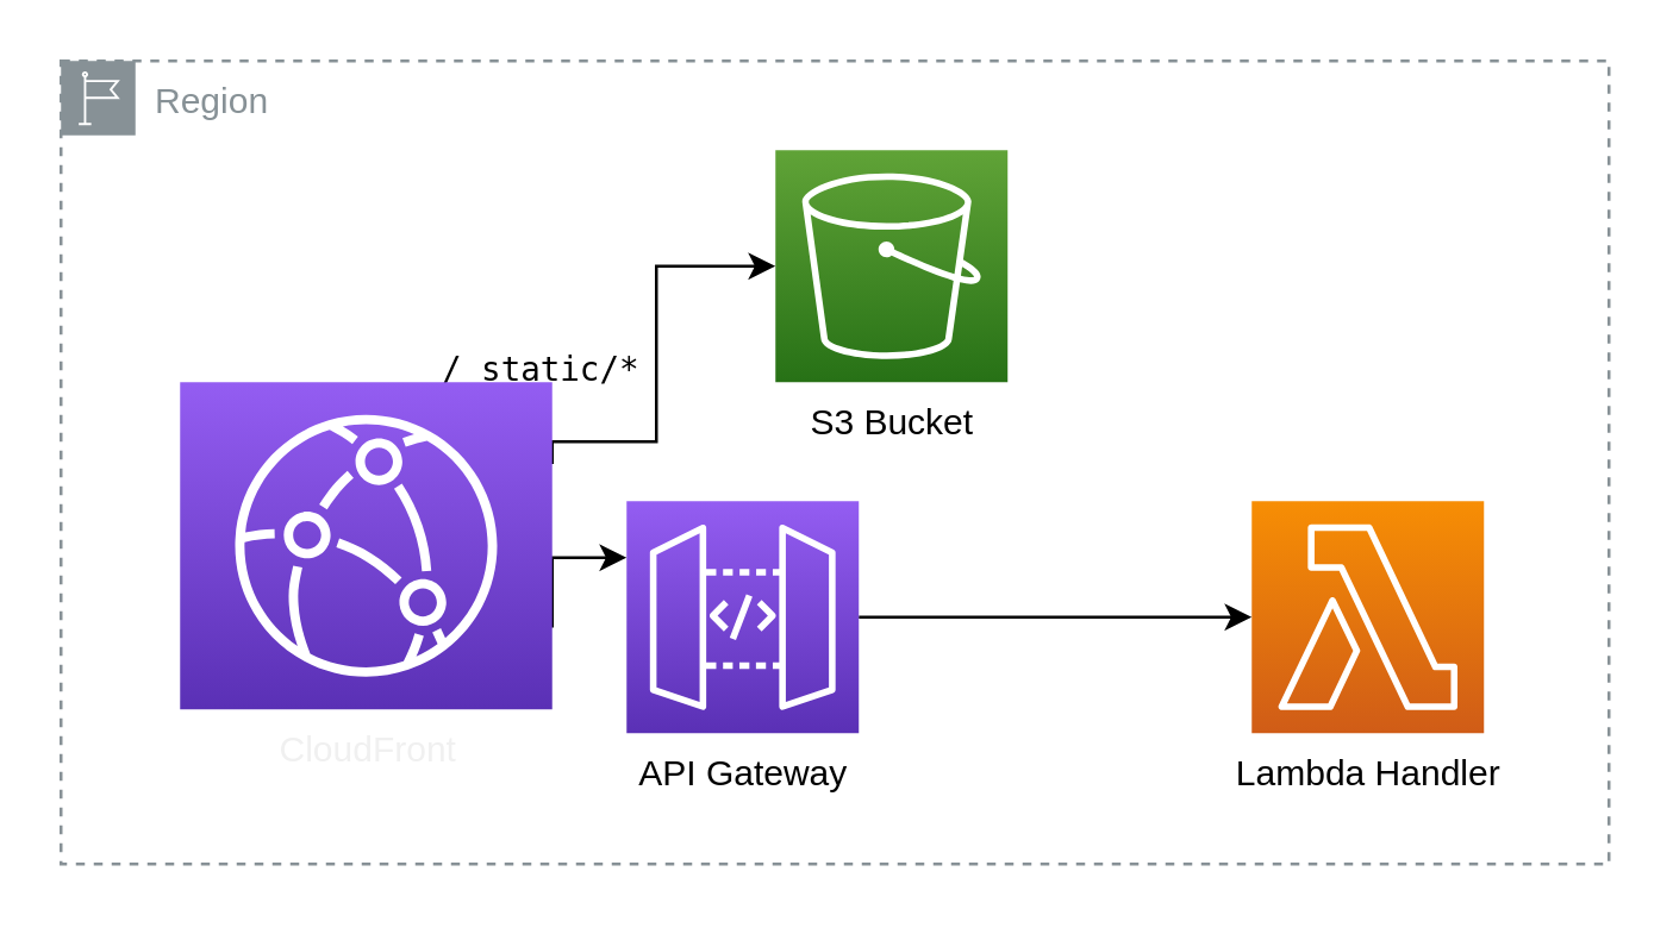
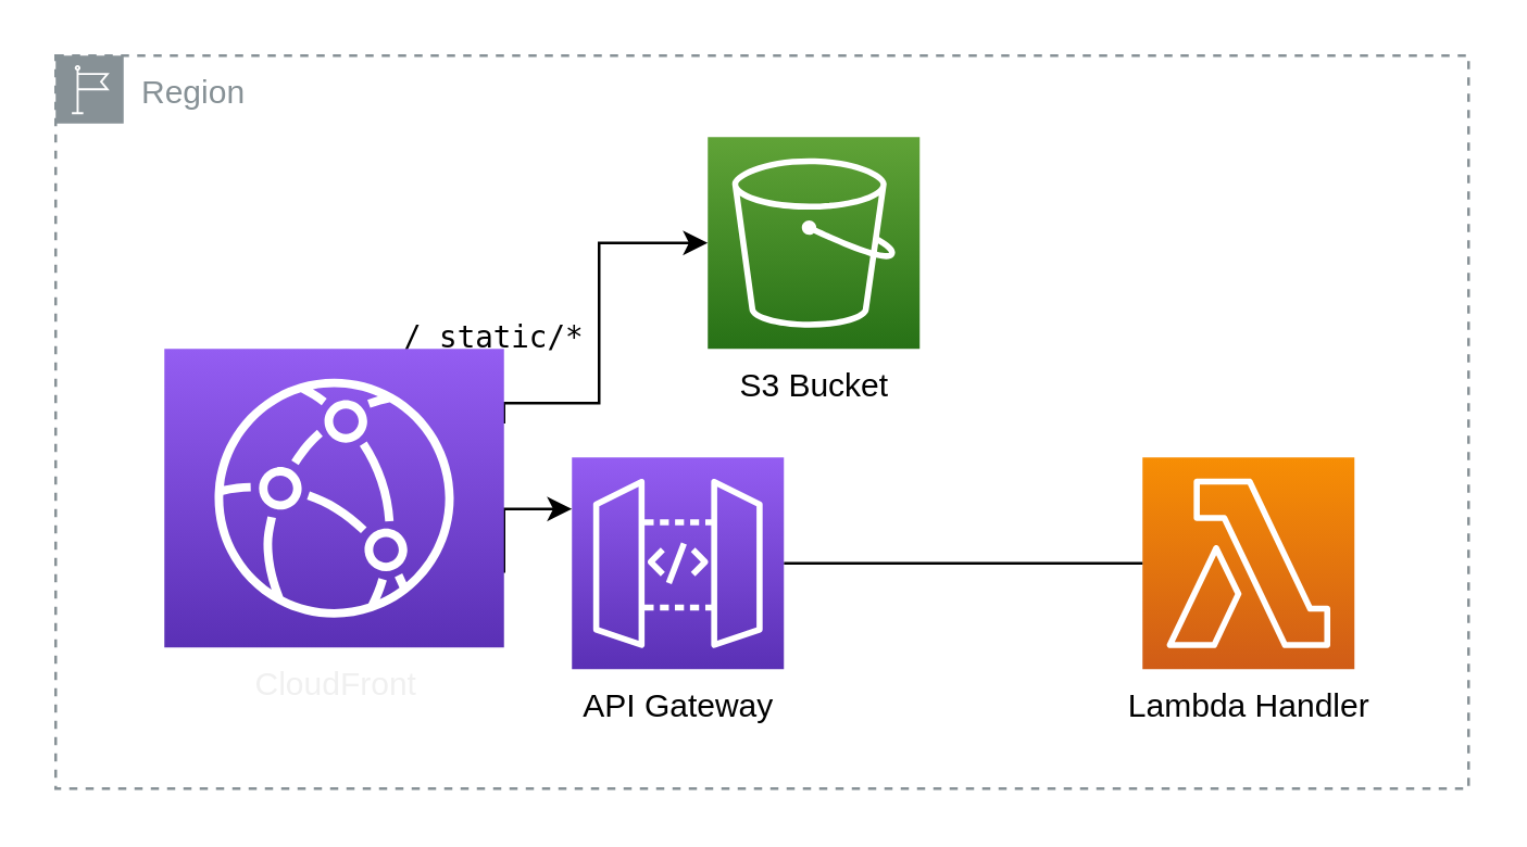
  <mxCell id="0" />
  <mxCell id="1" parent="0" />
  <mxCell id="2" value="Region" style="outlineConnect=0;gradientColor=none;html=1;whiteSpace=wrap;fontSize=12;fontStyle=0;shape=mxgraph.aws4.group;grIcon=mxgraph.aws4.group_region;strokeColor=#879196;fillColor=none;verticalAlign=top;align=left;spacingLeft=30;fontColor=#879196;dashed=1;" parent="1" vertex="1"><mxGeometry x="20" y="20" width="520" height="270" as="geometry" /></mxCell>
  <mxCell id="3" value="S3 Bucket" style="points=[[0,0,0],[0.25,0,0],[0.5,0,0],[0.75,0,0],[1,0,0],[0,1,0],[0.25,1,0],[0.5,1,0],[0.75,1,0],[1,1,0],[0,0.25,0],[0,0.5,0],[0,0.75,0],[1,0.25,0],[1,0.5,0],[1,0.75,0]];outlineConnect=0;gradientColor=#60A337;gradientDirection=north;fillColor=#277116;strokeColor=#ffffff;dashed=0;verticalLabelPosition=bottom;verticalAlign=top;align=center;html=1;fontSize=12;fontStyle=0;aspect=fixed;shape=mxgraph.aws4.resourceIcon;resIcon=mxgraph.aws4.s3;" parent="1" vertex="1"><mxGeometry x="260" y="50" width="78" height="78" as="geometry" /></mxCell>
  <mxCell id="4" style="edgeStyle=orthogonalEdgeStyle;rounded=0;orthogonalLoop=1;jettySize=auto;html=1;entryX=0;entryY=0.5;entryDx=0;entryDy=0;entryPerimeter=0;exitX=1;exitY=0.25;exitDx=0;exitDy=0;exitPerimeter=0;" parent="1" source="8" target="3" edge="1"><mxGeometry relative="1" as="geometry"><Array as="points"><mxPoint x="220" y="148" /><mxPoint x="220" y="89" /></Array></mxGeometry></mxCell>
  <mxCell id="5" value="&lt;span style=&quot;font-family: &amp;quot;menlo&amp;quot; , monospace ; text-align: left&quot;&gt;/_static/*&lt;/span&gt;" style="edgeLabel;html=1;align=center;verticalAlign=middle;resizable=0;points=[];" parent="4" vertex="1" connectable="0"><mxGeometry x="0.143" y="1" relative="1" as="geometry"><mxPoint x="-39" y="14" as="offset" /></mxGeometry></mxCell>
  <mxCell id="6" style="edgeStyle=orthogonalEdgeStyle;rounded=0;orthogonalLoop=1;jettySize=auto;html=1;exitX=1;exitY=0.75;exitDx=0;exitDy=0;exitPerimeter=0;fontColor=#f0f0f0;" parent="1" source="8" target="11" edge="1"><mxGeometry relative="1" as="geometry"><Array as="points"><mxPoint x="220" y="187" /><mxPoint x="220" y="207" /></Array></mxGeometry></mxCell>
  <mxCell id="7" value="/*" style="edgeLabel;html=1;align=center;verticalAlign=middle;resizable=0;points=[];fontColor=#f0f0f0;" parent="6" vertex="1" connectable="0"><mxGeometry x="-0.439" y="-1" relative="1" as="geometry"><mxPoint x="-28" y="-9" as="offset" /></mxGeometry></mxCell>
  <mxCell id="8" value="CloudFront" style="points=[[0,0,0],[0.25,0,0],[0.5,0,0],[0.75,0,0],[1,0,0],[0,1,0],[0.25,1,0],[0.5,1,0],[0.75,1,0],[1,1,0],[0,0.25,0],[0,0.5,0],[0,0.75,0],[1,0.25,0],[1,0.5,0],[1,0.75,0]];outlineConnect=0;gradientColor=#945DF2;gradientDirection=north;fillColor=#5A30B5;strokeColor=#ffffff;dashed=0;verticalLabelPosition=bottom;verticalAlign=top;align=center;html=1;fontSize=12;fontStyle=0;aspect=fixed;shape=mxgraph.aws4.resourceIcon;resIcon=mxgraph.aws4.cloudfront;fontColor=#F0F0F0;" parent="1" vertex="1"><mxGeometry x="60" y="128" width="125" height="110" as="geometry" /></mxCell>
  <mxCell id="9" value="Lambda Handler" style="points=[[0,0,0],[0.25,0,0],[0.5,0,0],[0.75,0,0],[1,0,0],[0,1,0],[0.25,1,0],[0.5,1,0],[0.75,1,0],[1,1,0],[0,0.25,0],[0,0.5,0],[0,0.75,0],[1,0.25,0],[1,0.5,0],[1,0.75,0]];outlineConnect=0;gradientColor=#F78E04;gradientDirection=north;fillColor=#D05C17;strokeColor=#ffffff;dashed=0;verticalLabelPosition=bottom;verticalAlign=top;align=center;html=1;fontSize=12;fontStyle=0;aspect=fixed;shape=mxgraph.aws4.resourceIcon;resIcon=mxgraph.aws4.lambda;" parent="1" vertex="1"><mxGeometry x="420" y="168" width="78" height="78" as="geometry" /></mxCell>
- <mxCell id="10" style="edgeStyle=orthogonalEdgeStyle;rounded=0;orthogonalLoop=1;jettySize=auto;html=1;fontColor=#f0f0f0;" parent="1" source="11" target="9" edge="1"><mxGeometry relative="1" as="geometry" /></mxCell>
+ <mxCell id="10" style="edgeStyle=orthogonalEdgeStyle;rounded=0;orthogonalLoop=1;jettySize=auto;html=1;fontColor=#f0f0f0;endArrow=none;" parent="1" source="11" target="9" edge="1"><mxGeometry relative="1" as="geometry" /></mxCell>
  <mxCell id="11" value="API Gateway" style="points=[[0,0,0],[0.25,0,0],[0.5,0,0],[0.75,0,0],[1,0,0],[0,1,0],[0.25,1,0],[0.5,1,0],[0.75,1,0],[1,1,0],[0,0.25,0],[0,0.5,0],[0,0.75,0],[1,0.25,0],[1,0.5,0],[1,0.75,0]];outlineConnect=0;gradientColor=#945DF2;gradientDirection=north;fillColor=#5A30B5;strokeColor=#ffffff;dashed=0;verticalLabelPosition=bottom;verticalAlign=top;align=center;html=1;fontSize=12;fontStyle=0;aspect=fixed;shape=mxgraph.aws4.resourceIcon;resIcon=mxgraph.aws4.api_gateway;" parent="1" vertex="1"><mxGeometry x="210" y="168" width="78" height="78" as="geometry" /></mxCell>
